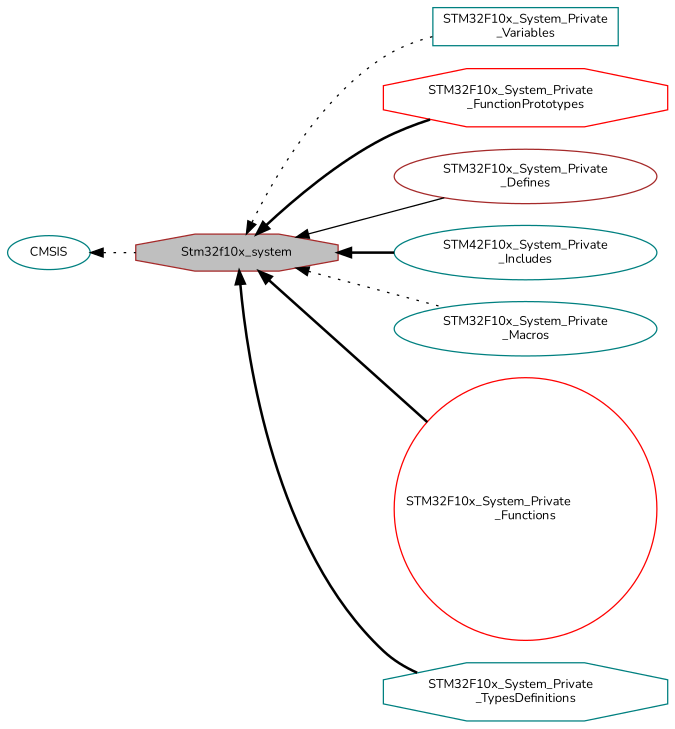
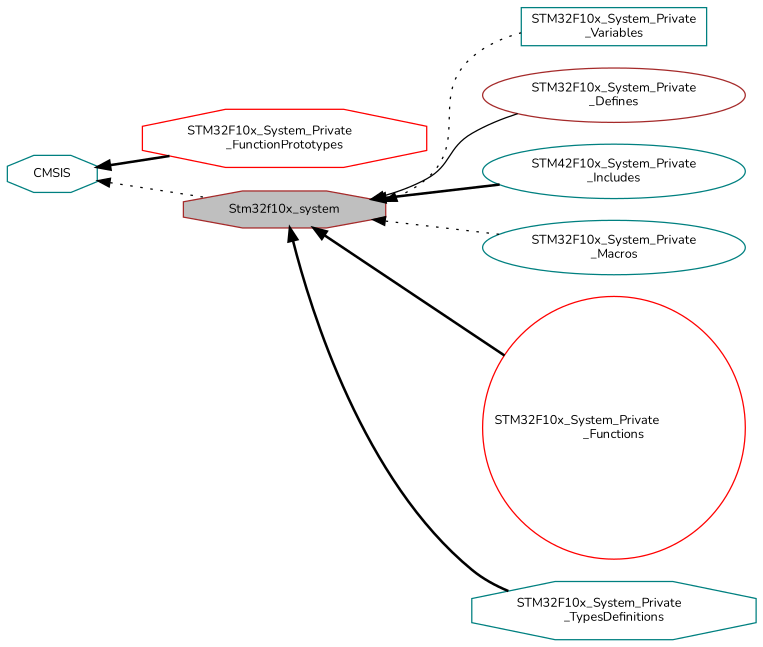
  digraph {
    fontname=Nunito
    rankdir=LR
    node [color=teal fillcolor=white fontname=Nunito fontsize=10 shape=ellipse style=filled]
    edge [dir=back fontname=Nunito fontsize=10 labelfontname=Helvetica labelfontsize=10 shape=plaintext style=bold]
    n1 [height=0.2 label="STM32F10x_System_Private\l_Variables" shape=box width=0.4]
    n2 [color=red height=0.2 label="STM32F10x_System_Private\l_FunctionPrototypes" shape=octagon width=0.4]
    n3 [color=brown height=0.2 label="STM32F10x_System_Private\l_Defines" width=0.4]
    n4 [height=0.2 label="STM42F10x_System_Private\l_Includes" width=0.4]
    n5 [height=0.2 label="STM32F10x_System_Private\l_Macros" width=0.4]
-   n6 [height=0.2 label=CMSIS width=0.4]
+   n6 [height=0.2 label=CMSIS shape=octagon width=0.4]
    n7 [color=brown fillcolor=grey75 fontcolor=black height=0.2 label=Stm32f10x_system shape=octagon width=0.4]
    n8 [color=red height=0.2 label="STM32F10x_System_Private\l_Functions" shape=circle width=0.4]
    n9 [height=0.2 label="STM32F10x_System_Private\l_TypesDefinitions" shape=octagon width=0.4]
    n6 -> n7 [style=dotted]
    n7 -> n1 [style=dotted]
-   n7 -> n2
+   n6 -> n2
    n7 -> n3 [style=solid]
    n7 -> n4
    n7 -> n5 [style=dotted]
    n7 -> n8
    n7 -> n9
  }
